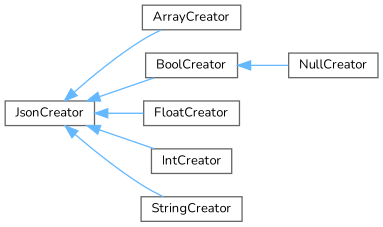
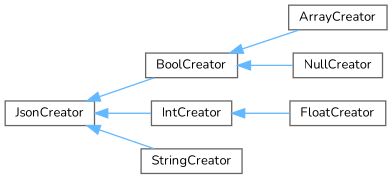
  digraph {
    fontname=Nunito
    rankdir=LR
    node [color=grey40 fillcolor=white fontname=Nunito fontsize=10 shape=box style=filled]
    edge [color=steelblue1 dir=back fontname=Nunito fontsize=10 labelfontname=Helvetica labelfontsize=10 style=solid]
    n1 [height=0.2 label=JsonCreator width=0.4]
    n2 [height=0.2 label=ArrayCreator width=0.4]
    n3 [height=0.2 label=BoolCreator width=0.4]
    n4 [height=0.2 label=FloatCreator width=0.4]
    n5 [height=0.2 label=IntCreator width=0.4]
    n6 [height=0.2 label=StringCreator width=0.4]
    n7 [height=0.2 label=NullCreator width=0.4]
-   n1 -> n2
+   n3 -> n2
    n1 -> n3
-   n1 -> n4
+   n5 -> n4
    n1 -> n5
    n1 -> n6
    n3 -> n7
  }
